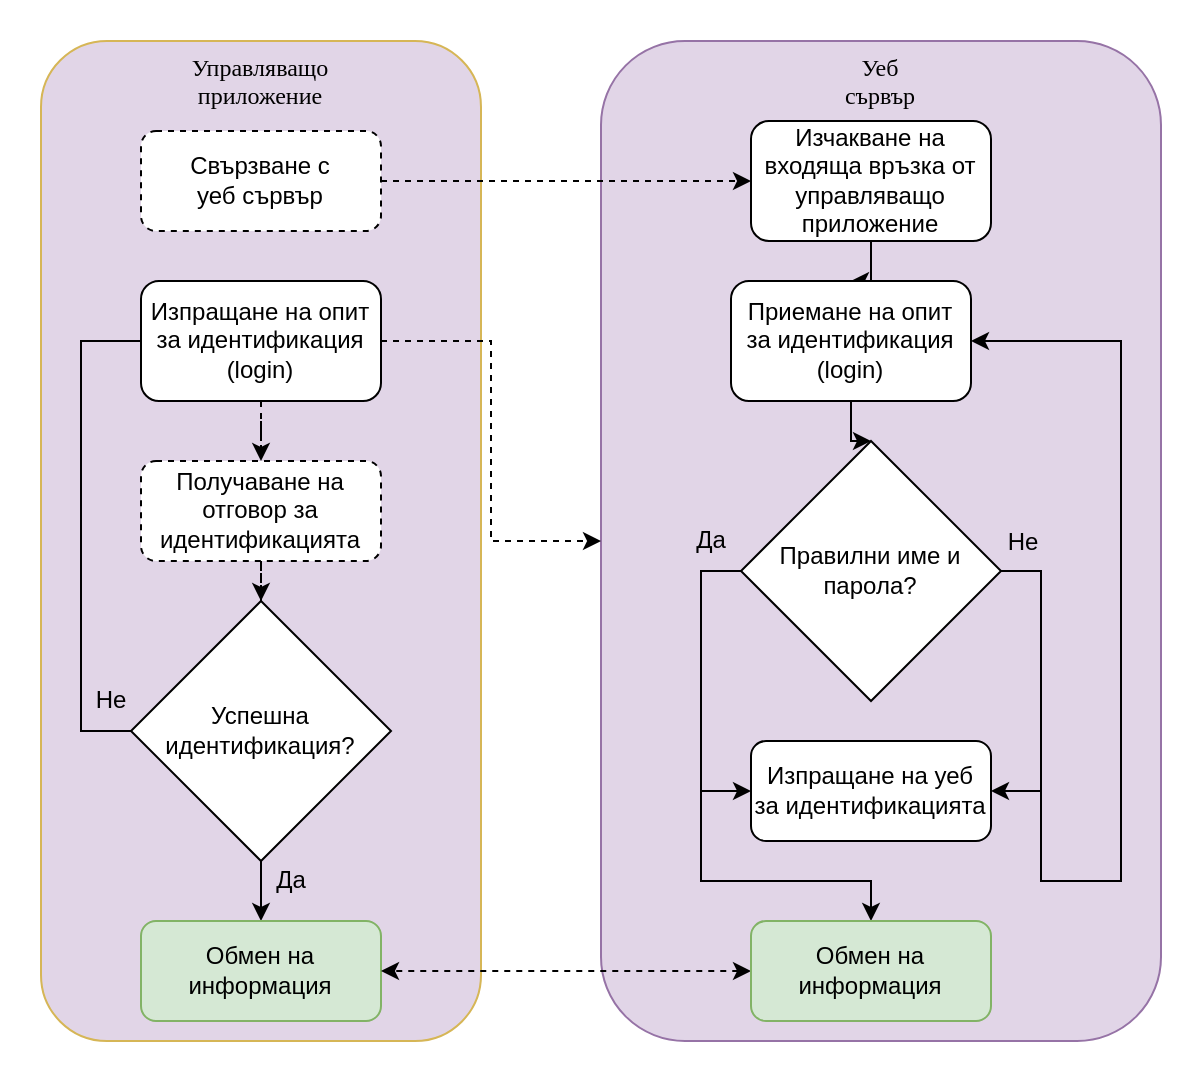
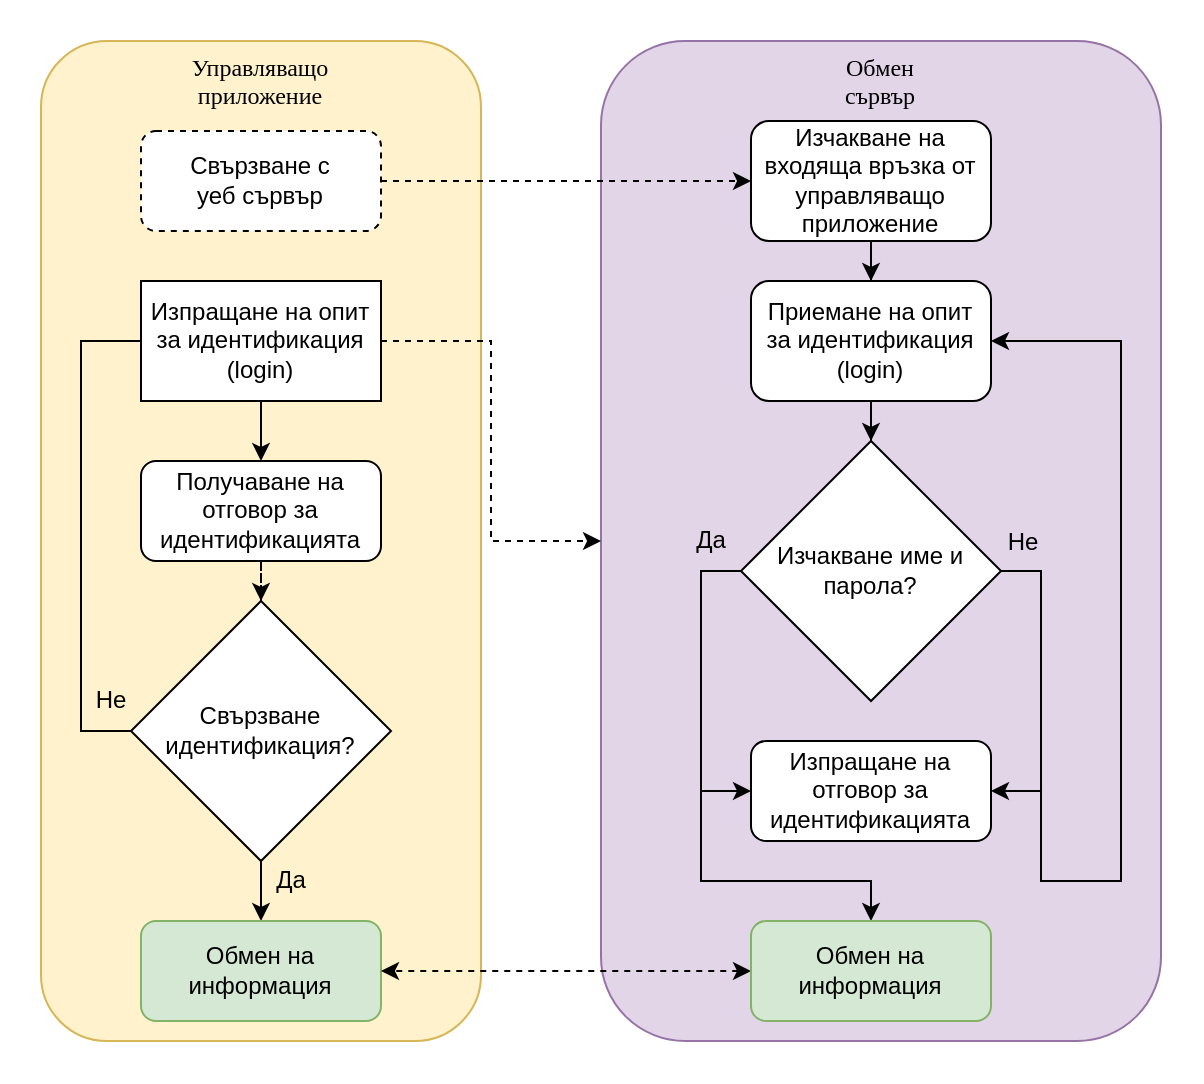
  <mxCell id="0" />
  <mxCell id="1" parent="0" />
- <mxCell id="2" value="Управляващо&lt;br&gt;приложение" style="rounded=1;whiteSpace=wrap;html=1;fillColor=#e1d5e7;strokeColor=#d6b656;fontFamily=Tahoma;fontStyle=0;verticalAlign=top;" parent="1" vertex="1"><mxGeometry x="20" y="20" width="220" height="500" as="geometry" /></mxCell>
- <mxCell id="3" value="Уеб&lt;br&gt;сървър" style="rounded=1;whiteSpace=wrap;html=1;fillColor=#e1d5e7;strokeColor=#9673a6;fontFamily=Tahoma;fontStyle=0;verticalAlign=top;" vertex="1" parent="1"><mxGeometry x="300" y="20" width="280" height="500" as="geometry" /></mxCell>
+ <mxCell id="2" value="Управляващо&lt;br&gt;приложение" style="rounded=1;whiteSpace=wrap;html=1;fillColor=#fff2cc;strokeColor=#d6b656;fontFamily=Tahoma;fontStyle=0;verticalAlign=top;" parent="1" vertex="1"><mxGeometry x="20" y="20" width="220" height="500" as="geometry" /></mxCell>
+ <mxCell id="3" value="Обмен&lt;br&gt;сървър" style="rounded=1;whiteSpace=wrap;html=1;fillColor=#e1d5e7;strokeColor=#9673a6;fontFamily=Tahoma;fontStyle=0;verticalAlign=top;" vertex="1" parent="1"><mxGeometry x="300" y="20" width="280" height="500" as="geometry" /></mxCell>
  <mxCell id="4" style="edgeStyle=orthogonalEdgeStyle;rounded=0;orthogonalLoop=1;jettySize=auto;html=1;entryX=0;entryY=0.5;entryDx=0;entryDy=0;dashed=1;labelBackgroundColor=none;" edge="1" parent="1" source="5" target="16"><mxGeometry relative="1" as="geometry" /></mxCell>
  <mxCell id="5" value="Свързване с&lt;br&gt;уеб сървър" style="rounded=1;whiteSpace=wrap;html=1;dashed=1;" vertex="1" parent="1"><mxGeometry x="70" y="65" width="120" height="50" as="geometry" /></mxCell>
- <mxCell id="6" style="edgeStyle=orthogonalEdgeStyle;rounded=0;orthogonalLoop=1;jettySize=auto;html=1;entryX=0.5;entryY=0;entryDx=0;entryDy=0;labelBackgroundColor=none;dashed=1;" edge="1" parent="1" source="8" target="13"><mxGeometry relative="1" as="geometry" /></mxCell>
+ <mxCell id="6" style="edgeStyle=orthogonalEdgeStyle;rounded=0;orthogonalLoop=1;jettySize=auto;html=1;entryX=0.5;entryY=0;entryDx=0;entryDy=0;labelBackgroundColor=none;" edge="1" parent="1" source="8" target="13"><mxGeometry relative="1" as="geometry" /></mxCell>
  <mxCell id="7" style="edgeStyle=orthogonalEdgeStyle;rounded=0;orthogonalLoop=1;jettySize=auto;html=1;labelBackgroundColor=none;dashed=1;" edge="1" parent="1" source="8" target="3"><mxGeometry relative="1" as="geometry" /></mxCell>
- <mxCell id="8" value="Изпращане на опит&lt;br&gt;за идентификация (login)" style="rounded=1;whiteSpace=wrap;html=1;" vertex="1" parent="1"><mxGeometry x="70" y="140" width="120" height="60" as="geometry" /></mxCell>
+ <mxCell id="8" value="Изпращане на опит&lt;br&gt;за идентификация (login)" style="whiteSpace=wrap;html=1;rounded=0;" vertex="1" parent="1"><mxGeometry x="70" y="140" width="120" height="60" as="geometry" /></mxCell>
  <mxCell id="9" style="edgeStyle=orthogonalEdgeStyle;rounded=0;orthogonalLoop=1;jettySize=auto;html=1;entryX=0.5;entryY=0;entryDx=0;entryDy=0;labelBackgroundColor=none;" edge="1" parent="1" source="11" target="14"><mxGeometry relative="1" as="geometry" /></mxCell>
  <mxCell id="10" style="edgeStyle=orthogonalEdgeStyle;rounded=0;orthogonalLoop=1;jettySize=auto;html=1;labelBackgroundColor=none;exitX=0;exitY=0.5;exitDx=0;exitDy=0;entryX=0;entryY=0.5;entryDx=0;entryDy=0;endArrow=none;" edge="1" parent="1" source="11" target="8"><mxGeometry relative="1" as="geometry"><Array as="points"><mxPoint x="40" y="365" /><mxPoint x="40" y="170" /></Array></mxGeometry></mxCell>
- <mxCell id="11" value="&lt;font style=&quot;font-size: 12px&quot;&gt;Успешна идентификация?&lt;/font&gt;" style="rhombus;whiteSpace=wrap;html=1;" vertex="1" parent="1"><mxGeometry x="65" y="300" width="130" height="130" as="geometry" /></mxCell>
+ <mxCell id="11" value="&lt;font style=&quot;font-size: 12px&quot;&gt;Свързване идентификация?&lt;/font&gt;" style="rhombus;whiteSpace=wrap;html=1;" vertex="1" parent="1"><mxGeometry x="65" y="300" width="130" height="130" as="geometry" /></mxCell>
  <mxCell id="12" style="edgeStyle=orthogonalEdgeStyle;rounded=0;orthogonalLoop=1;jettySize=auto;html=1;entryX=0.5;entryY=0;entryDx=0;entryDy=0;labelBackgroundColor=none;dashed=1;" edge="1" parent="1" source="13" target="11"><mxGeometry relative="1" as="geometry" /></mxCell>
- <mxCell id="13" value="Получаване на отговор за идентификацията" style="rounded=1;whiteSpace=wrap;html=1;dashed=1;" vertex="1" parent="1"><mxGeometry x="70" y="230" width="120" height="50" as="geometry" /></mxCell>
+ <mxCell id="13" value="Получаване на отговор за идентификацията" style="rounded=1;whiteSpace=wrap;html=1;" vertex="1" parent="1"><mxGeometry x="70" y="230" width="120" height="50" as="geometry" /></mxCell>
  <mxCell id="14" value="Обмен на информация" style="rounded=1;whiteSpace=wrap;html=1;fillColor=#d5e8d4;strokeColor=#82b366;" vertex="1" parent="1"><mxGeometry x="70" y="460" width="120" height="50" as="geometry" /></mxCell>
  <mxCell id="15" style="edgeStyle=orthogonalEdgeStyle;rounded=0;orthogonalLoop=1;jettySize=auto;html=1;entryX=0.5;entryY=0;entryDx=0;entryDy=0;labelBackgroundColor=none;" edge="1" parent="1" source="16" target="18"><mxGeometry relative="1" as="geometry" /></mxCell>
  <mxCell id="16" value="Изчакване на входяща връзка от управляващо приложение" style="rounded=1;whiteSpace=wrap;html=1;" vertex="1" parent="1"><mxGeometry x="375" y="60" width="120" height="60" as="geometry" /></mxCell>
  <mxCell id="17" style="edgeStyle=orthogonalEdgeStyle;rounded=0;orthogonalLoop=1;jettySize=auto;html=1;entryX=0.5;entryY=0;entryDx=0;entryDy=0;labelBackgroundColor=none;" edge="1" parent="1" source="18" target="24"><mxGeometry relative="1" as="geometry" /></mxCell>
- <mxCell id="18" value="Приемане на опит&lt;br&gt;за идентификация (login)" style="rounded=1;whiteSpace=wrap;html=1;" vertex="1" parent="1"><mxGeometry x="365" y="140" width="120" height="60" as="geometry" /></mxCell>
+ <mxCell id="18" value="Приемане на опит&lt;br&gt;за идентификация (login)" style="rounded=1;whiteSpace=wrap;html=1;" vertex="1" parent="1"><mxGeometry x="375" y="140" width="120" height="60" as="geometry" /></mxCell>
  <mxCell id="19" style="edgeStyle=orthogonalEdgeStyle;rounded=0;orthogonalLoop=1;jettySize=auto;html=1;entryX=1;entryY=0.5;entryDx=0;entryDy=0;exitX=1;exitY=0.5;exitDx=0;exitDy=0;" edge="1" parent="1" source="24" target="25"><mxGeometry relative="1" as="geometry"><mxPoint x="555" y="340" as="targetPoint" /><Array as="points"><mxPoint x="520" y="285" /><mxPoint x="520" y="395" /></Array></mxGeometry></mxCell>
  <mxCell id="20" value="Не" style="text;html=1;align=center;verticalAlign=middle;resizable=0;points=[];labelBackgroundColor=none;" vertex="1" connectable="0" parent="19"><mxGeometry x="-0.317" y="3" relative="1" as="geometry"><mxPoint x="-13" y="-47.86" as="offset" /></mxGeometry></mxCell>
  <mxCell id="21" style="edgeStyle=orthogonalEdgeStyle;rounded=0;orthogonalLoop=1;jettySize=auto;html=1;entryX=0.5;entryY=0;entryDx=0;entryDy=0;labelBackgroundColor=none;exitX=0;exitY=0.5;exitDx=0;exitDy=0;" edge="1" parent="1" source="24" target="27"><mxGeometry relative="1" as="geometry"><Array as="points"><mxPoint x="350" y="285" /><mxPoint x="350" y="440" /><mxPoint x="435" y="440" /></Array></mxGeometry></mxCell>
  <mxCell id="22" style="edgeStyle=orthogonalEdgeStyle;rounded=0;orthogonalLoop=1;jettySize=auto;html=1;entryX=1;entryY=0.5;entryDx=0;entryDy=0;labelBackgroundColor=none;exitX=1;exitY=0.5;exitDx=0;exitDy=0;" edge="1" parent="1" source="24" target="18"><mxGeometry relative="1" as="geometry"><mxPoint x="520" y="430" as="targetPoint" /><Array as="points"><mxPoint x="520" y="285" /><mxPoint x="520" y="440" /><mxPoint x="560" y="440" /><mxPoint x="560" y="170" /></Array></mxGeometry></mxCell>
  <mxCell id="23" style="edgeStyle=orthogonalEdgeStyle;rounded=0;orthogonalLoop=1;jettySize=auto;html=1;entryX=0;entryY=0.5;entryDx=0;entryDy=0;labelBackgroundColor=none;exitX=0;exitY=0.5;exitDx=0;exitDy=0;" edge="1" parent="1" source="24" target="25"><mxGeometry relative="1" as="geometry" /></mxCell>
- <mxCell id="24" value="Правилни име и парола?" style="rhombus;whiteSpace=wrap;html=1;" vertex="1" parent="1"><mxGeometry x="370" y="220" width="130" height="130" as="geometry" /></mxCell>
- <mxCell id="25" value="Изпращане на уеб за идентификацията" style="rounded=1;whiteSpace=wrap;html=1;" vertex="1" parent="1"><mxGeometry x="375" y="370" width="120" height="50" as="geometry" /></mxCell>
+ <mxCell id="24" value="Изчакване име и парола?" style="rhombus;whiteSpace=wrap;html=1;" vertex="1" parent="1"><mxGeometry x="370" y="220" width="130" height="130" as="geometry" /></mxCell>
+ <mxCell id="25" value="Изпращане на отговор за идентификацията" style="rounded=1;whiteSpace=wrap;html=1;" vertex="1" parent="1"><mxGeometry x="375" y="370" width="120" height="50" as="geometry" /></mxCell>
  <mxCell id="26" style="edgeStyle=orthogonalEdgeStyle;rounded=0;orthogonalLoop=1;jettySize=auto;html=1;entryX=1;entryY=0.5;entryDx=0;entryDy=0;labelBackgroundColor=none;dashed=1;startArrow=classic;startFill=1;" edge="1" parent="1" source="27" target="14"><mxGeometry relative="1" as="geometry" /></mxCell>
  <mxCell id="27" value="Обмен на информация" style="rounded=1;whiteSpace=wrap;html=1;fillColor=#d5e8d4;strokeColor=#82b366;" vertex="1" parent="1"><mxGeometry x="375" y="460" width="120" height="50" as="geometry" /></mxCell>
  <mxCell id="28" value="Да" style="text;html=1;align=center;verticalAlign=middle;resizable=0;points=[];autosize=1;" vertex="1" parent="1"><mxGeometry x="340" y="260" width="30" height="20" as="geometry" /></mxCell>
  <mxCell id="29" value="Да" style="text;html=1;align=center;verticalAlign=middle;resizable=0;points=[];autosize=1;" vertex="1" parent="1"><mxGeometry x="130" y="430" width="30" height="20" as="geometry" /></mxCell>
  <mxCell id="30" value="Не" style="text;html=1;align=center;verticalAlign=middle;resizable=0;points=[];autosize=1;" vertex="1" parent="1"><mxGeometry x="40" y="340" width="30" height="20" as="geometry" /></mxCell>
